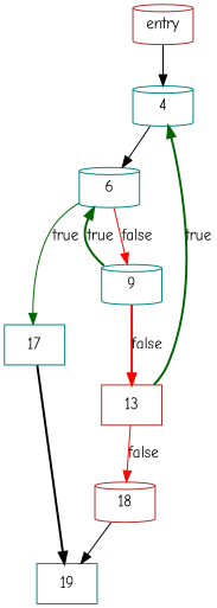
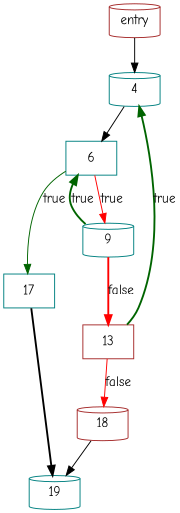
  digraph {
    fontname="Comic Neue"
    node [color=teal fontname="Comic Neue" shape=cylinder]
    edge [fontname="Comic Neue" style=solid]
    n1 [color=brown label=entry]
    4
-   6
+   6 [shape=box]
    9
    17 [shape=box]
    13 [color=brown shape=box]
-   19 [shape=box]
+   19
    18 [color=brown]
    n1 -> 4
    4 -> 6
-   6 -> 9 [color=red label=false]
+   6 -> 9 [color=red label=true]
    6 -> 17 [color=darkgreen label=true]
    9 -> 6 [color=darkgreen label=true style=bold]
    9 -> 13 [color=red label=false style=bold]
    17 -> 19 [style=bold]
    13 -> 4 [color=darkgreen label=true style=bold]
    13 -> 18 [color=red label=false]
    18 -> 19
  }
